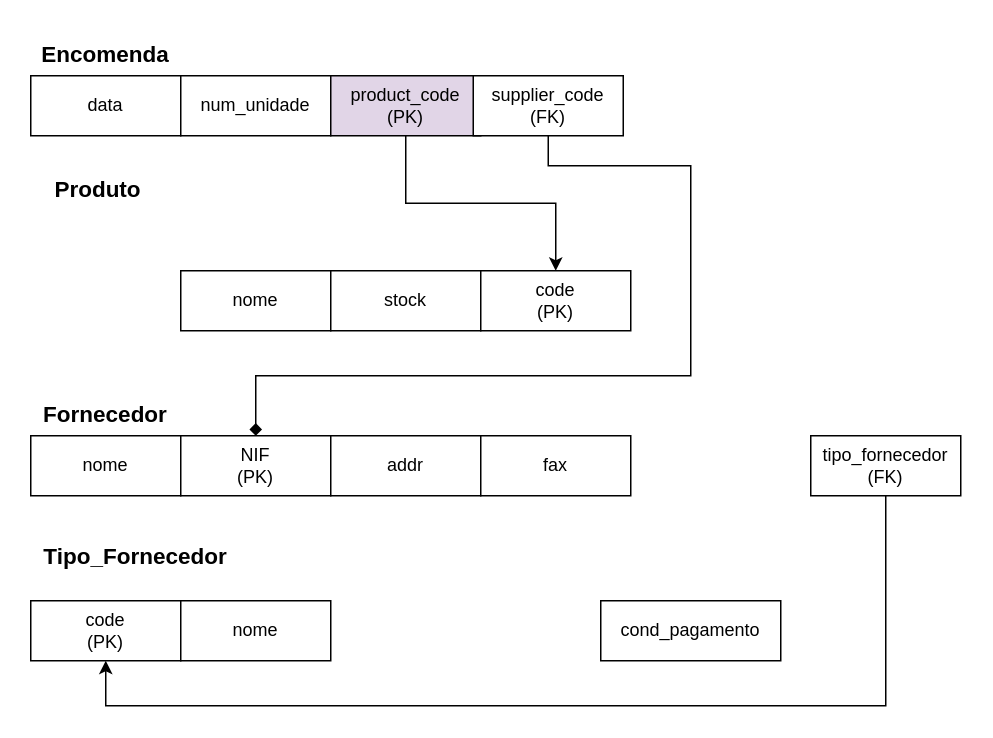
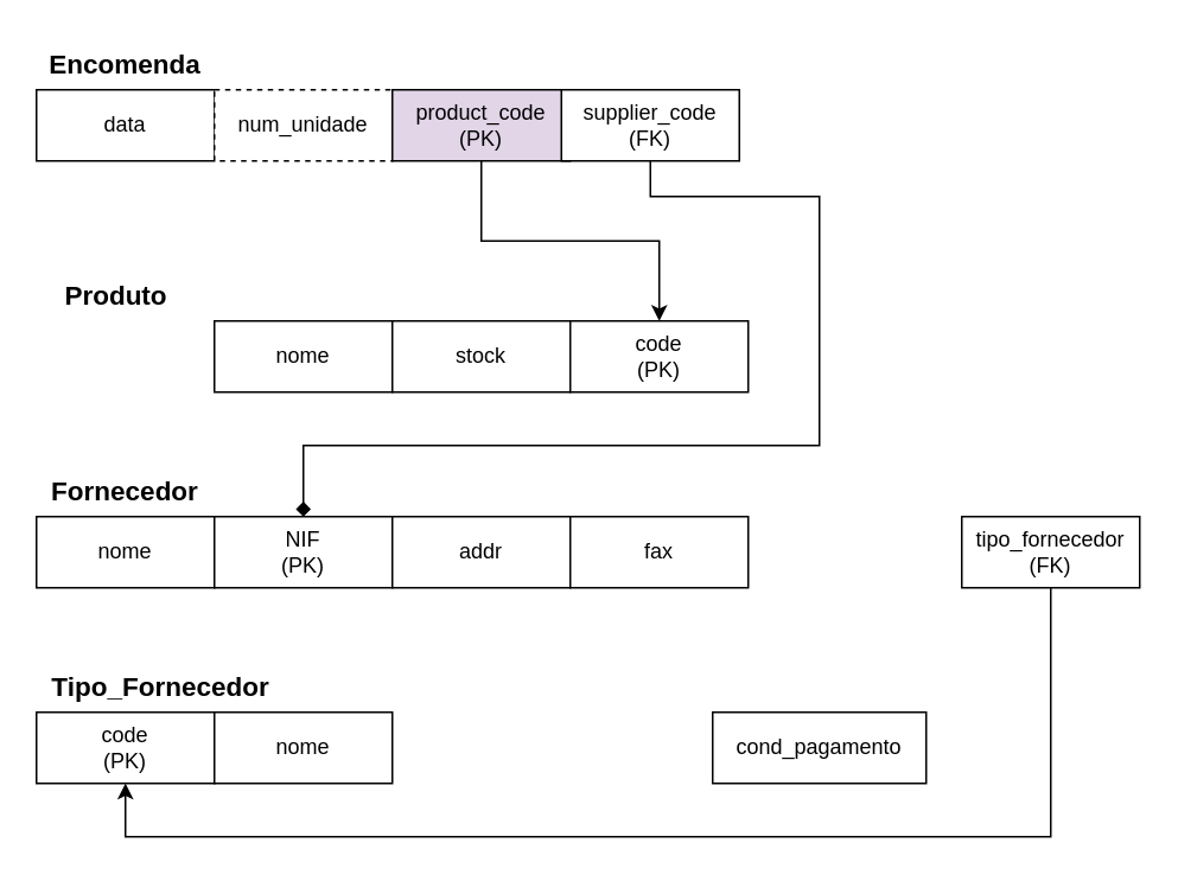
  <mxCell id="0" />
  <mxCell id="1" parent="0" />
  <mxCell id="2" value="&lt;font style=&quot;font-size: 15px;&quot;&gt;&lt;b&gt;Encomenda&lt;/b&gt;&lt;/font&gt;" style="text;html=1;align=center;verticalAlign=middle;whiteSpace=wrap;rounded=0;" parent="1" vertex="1"><mxGeometry x="20" y="20" width="100" height="30" as="geometry" /></mxCell>
  <mxCell id="3" value="data" style="rounded=0;whiteSpace=wrap;html=1;" parent="1" vertex="1"><mxGeometry x="20" y="50" width="100" height="40" as="geometry" /></mxCell>
- <mxCell id="4" value="num_unidade" style="rounded=0;whiteSpace=wrap;html=1;" parent="1" vertex="1"><mxGeometry x="120" y="50" width="100" height="40" as="geometry" /></mxCell>
- <mxCell id="5" value="&lt;font style=&quot;font-size: 15px;&quot;&gt;&lt;b&gt;Produto&lt;/b&gt;&lt;/font&gt;" style="text;html=1;align=center;verticalAlign=middle;whiteSpace=wrap;rounded=0;" parent="1" vertex="1"><mxGeometry x="20" y="110" width="90" height="30" as="geometry" /></mxCell>
+ <mxCell id="4" value="num_unidade" style="rounded=0;whiteSpace=wrap;html=1;dashed=1;" parent="1" vertex="1"><mxGeometry x="120" y="50" width="100" height="40" as="geometry" /></mxCell>
+ <mxCell id="5" value="&lt;font style=&quot;font-size: 15px;&quot;&gt;&lt;b&gt;Produto&lt;/b&gt;&lt;/font&gt;" style="text;html=1;align=center;verticalAlign=middle;whiteSpace=wrap;rounded=0;" parent="1" vertex="1"><mxGeometry x="20" y="150" width="90" height="30" as="geometry" /></mxCell>
  <mxCell id="6" value="nome" style="rounded=0;whiteSpace=wrap;html=1;" parent="1" vertex="1"><mxGeometry x="120" y="180" width="100" height="40" as="geometry" /></mxCell>
  <mxCell id="7" value="stock" style="rounded=0;whiteSpace=wrap;html=1;" parent="1" vertex="1"><mxGeometry x="220" y="180" width="100" height="40" as="geometry" /></mxCell>
  <mxCell id="8" value="code&lt;div&gt;(PK)&lt;/div&gt;" style="rounded=0;whiteSpace=wrap;html=1;" parent="1" vertex="1"><mxGeometry x="320" y="180" width="100" height="40" as="geometry" /></mxCell>
  <mxCell id="9" style="edgeStyle=orthogonalEdgeStyle;rounded=0;orthogonalLoop=1;jettySize=auto;html=1;entryX=0.5;entryY=0;entryDx=0;entryDy=0;" parent="1" source="10" target="8" edge="1"><mxGeometry relative="1" as="geometry" /></mxCell>
  <mxCell id="10" value="product_code&lt;div&gt;(PK)&lt;/div&gt;" style="rounded=0;whiteSpace=wrap;html=1;fillColor=#e1d5e7;" parent="1" vertex="1"><mxGeometry x="220" y="50" width="100" height="40" as="geometry" /></mxCell>
  <mxCell id="11" value="&lt;font style=&quot;font-size: 15px;&quot;&gt;&lt;b&gt;Fornecedor&lt;/b&gt;&lt;/font&gt;" style="text;html=1;align=center;verticalAlign=middle;whiteSpace=wrap;rounded=0;" parent="1" vertex="1"><mxGeometry x="20" y="260" width="100" height="30" as="geometry" /></mxCell>
  <mxCell id="12" value="nome" style="rounded=0;whiteSpace=wrap;html=1;" parent="1" vertex="1"><mxGeometry x="20" y="290" width="100" height="40" as="geometry" /></mxCell>
  <mxCell id="13" value="NIF&lt;div&gt;(PK)&lt;/div&gt;" style="rounded=0;whiteSpace=wrap;html=1;" parent="1" vertex="1"><mxGeometry x="120" y="290" width="100" height="40" as="geometry" /></mxCell>
  <mxCell id="14" value="addr" style="rounded=0;whiteSpace=wrap;html=1;" parent="1" vertex="1"><mxGeometry x="220" y="290" width="100" height="40" as="geometry" /></mxCell>
  <mxCell id="15" value="fax" style="rounded=0;whiteSpace=wrap;html=1;" parent="1" vertex="1"><mxGeometry x="320" y="290" width="100" height="40" as="geometry" /></mxCell>
  <mxCell id="16" value="cond_pagamento" style="rounded=0;whiteSpace=wrap;html=1;" parent="1" vertex="1"><mxGeometry x="400" y="400" width="120" height="40" as="geometry" /></mxCell>
  <mxCell id="17" style="edgeStyle=orthogonalEdgeStyle;rounded=0;orthogonalLoop=1;jettySize=auto;html=1;exitX=0.5;exitY=1;exitDx=0;exitDy=0;endArrow=diamond;" parent="1" source="18" target="13" edge="1"><mxGeometry relative="1" as="geometry"><Array as="points"><mxPoint x="365" y="110" /><mxPoint x="460" y="110" /><mxPoint x="460" y="250" /><mxPoint x="170" y="250" /></Array></mxGeometry></mxCell>
  <mxCell id="18" value="supplier_code&lt;div&gt;(FK)&lt;/div&gt;" style="rounded=0;whiteSpace=wrap;html=1;" parent="1" vertex="1"><mxGeometry x="315" y="50" width="100" height="40" as="geometry" /></mxCell>
- <mxCell id="19" value="&lt;font style=&quot;font-size: 15px;&quot;&gt;&lt;b&gt;Tipo_Fornecedor&lt;/b&gt;&lt;/font&gt;" style="text;html=1;align=center;verticalAlign=middle;whiteSpace=wrap;rounded=0;" parent="1" vertex="1"><mxGeometry x="20" y="355" width="140" height="30" as="geometry" /></mxCell>
+ <mxCell id="19" value="&lt;font style=&quot;font-size: 15px;&quot;&gt;&lt;b&gt;Tipo_Fornecedor&lt;/b&gt;&lt;/font&gt;" style="text;html=1;align=center;verticalAlign=middle;whiteSpace=wrap;rounded=0;" parent="1" vertex="1"><mxGeometry x="20" y="370" width="140" height="30" as="geometry" /></mxCell>
  <mxCell id="20" value="code&lt;div&gt;(PK)&lt;/div&gt;" style="rounded=0;whiteSpace=wrap;html=1;" parent="1" vertex="1"><mxGeometry x="20" y="400" width="100" height="40" as="geometry" /></mxCell>
  <mxCell id="21" value="nome" style="rounded=0;whiteSpace=wrap;html=1;" parent="1" vertex="1"><mxGeometry x="120" y="400" width="100" height="40" as="geometry" /></mxCell>
  <mxCell id="22" style="edgeStyle=orthogonalEdgeStyle;rounded=0;orthogonalLoop=1;jettySize=auto;html=1;" parent="1" source="23" target="20" edge="1"><mxGeometry relative="1" as="geometry"><Array as="points"><mxPoint x="590" y="470" /><mxPoint x="70" y="470" /></Array></mxGeometry></mxCell>
  <mxCell id="23" value="tipo_fornecedor&lt;div&gt;(FK)&lt;/div&gt;" style="rounded=0;whiteSpace=wrap;html=1;" parent="1" vertex="1"><mxGeometry x="540" y="290" width="100" height="40" as="geometry" /></mxCell>
